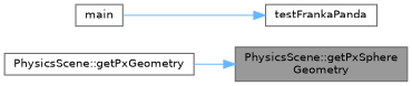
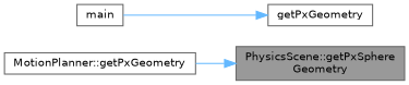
  digraph {
    rankdir=RL
    node [color=grey40 fillcolor=white fontname=Helvetica fontsize=10 shape=box style=filled]
    edge [color=steelblue1 dir=back fontname=Helvetica fontsize=10 labelfontname=Helvetica labelfontsize=10 style=solid]
    n1 [color=gray40 fillcolor=grey60 fontcolor=black height=0.2 label="PhysicsScene::getPxSphere\lGeometry" width=0.4]
-   n2 [height=0.2 label="PhysicsScene::getPxGeometry" width=0.4]
-   n3 [height=0.2 label=testFrankaPanda width=0.4]
+   n2 [height=0.2 label="MotionPlanner::getPxGeometry" width=0.4]
+   n3 [height=0.2 label=getPxGeometry width=0.4]
    n4 [height=0.2 label=main width=0.4]
    n1 -> n2
    n3 -> n4
  }
